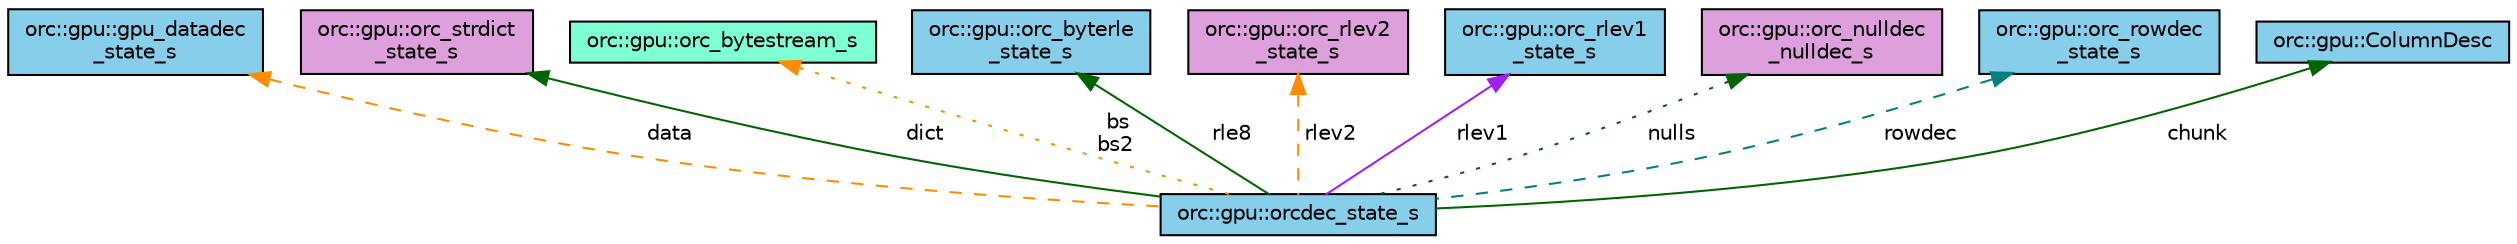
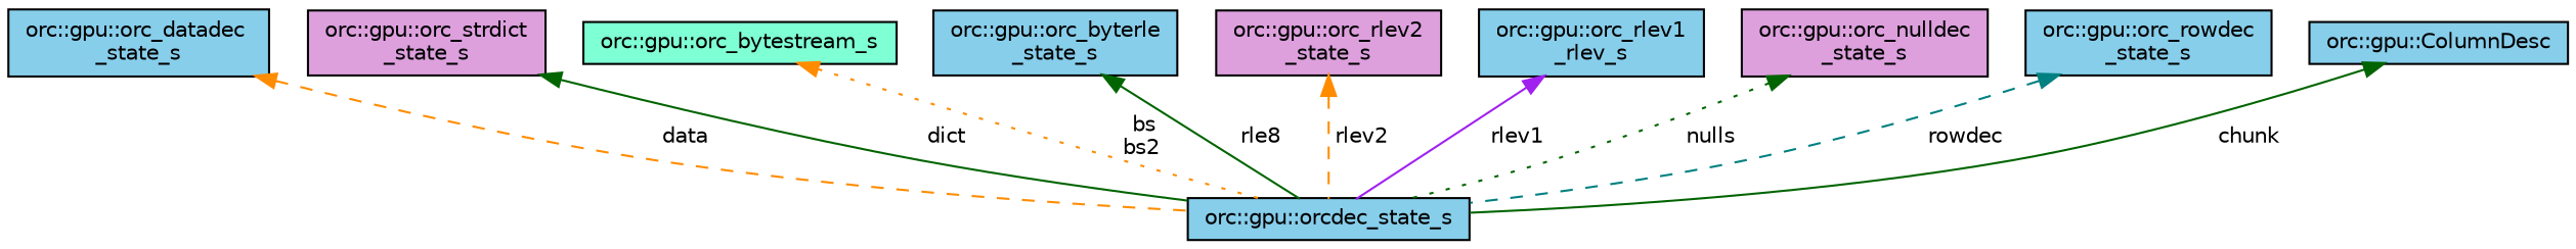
  digraph {
    rankdir=TB
    node [color=black fillcolor=skyblue fontname=Helvetica fontsize=10 shape=record style=filled]
    edge [color=darkgreen dir=back fontname=Helvetica fontsize=10 labelfontname=Helvetica labelfontsize=10 style=solid]
    n1 [fontcolor=black height=0.2 label="orc::gpu::orcdec_state_s" width=0.4]
-   n2 [height=0.2 label="orc::gpu::gpu_datadec\l_state_s" width=0.4]
+   n2 [height=0.2 label="orc::gpu::orc_datadec\l_state_s" width=0.4]
    n3 [fillcolor=plum height=0.2 label="orc::gpu::orc_strdict\l_state_s" width=0.4]
    n4 [fillcolor=aquamarine height=0.2 label="orc::gpu::orc_bytestream_s" width=0.4]
    n5 [height=0.2 label="orc::gpu::orc_byterle\l_state_s" width=0.4]
    n6 [fillcolor=plum height=0.2 label="orc::gpu::orc_rlev2\l_state_s" width=0.4]
-   n7 [height=0.2 label="orc::gpu::orc_rlev1\l_state_s" width=0.4]
-   n8 [fillcolor=plum height=0.2 label="orc::gpu::orc_nulldec\l_nulldec_s" width=0.4]
+   n7 [height=0.2 label="orc::gpu::orc_rlev1\l_rlev_s" width=0.4]
+   n8 [fillcolor=plum height=0.2 label="orc::gpu::orc_nulldec\l_state_s" width=0.4]
    n9 [height=0.2 label="orc::gpu::orc_rowdec\l_state_s" width=0.4]
    n10 [height=0.2 label="orc::gpu::ColumnDesc" width=0.4]
    n2 -> n1 [color=darkorange label=" data" style=dashed]
    n3 -> n1 [label=" dict"]
    n4 -> n1 [color=darkorange label=" bs\nbs2" style=dotted]
    n5 -> n1 [label=" rle8"]
    n6 -> n1 [color=darkorange label=" rlev2" style=dashed]
    n7 -> n1 [color=purple label=" rlev1"]
    n8 -> n1 [label=" nulls" style=dotted]
    n9 -> n1 [color=teal label=" rowdec" style=dashed]
    n10 -> n1 [label=" chunk"]
  }
